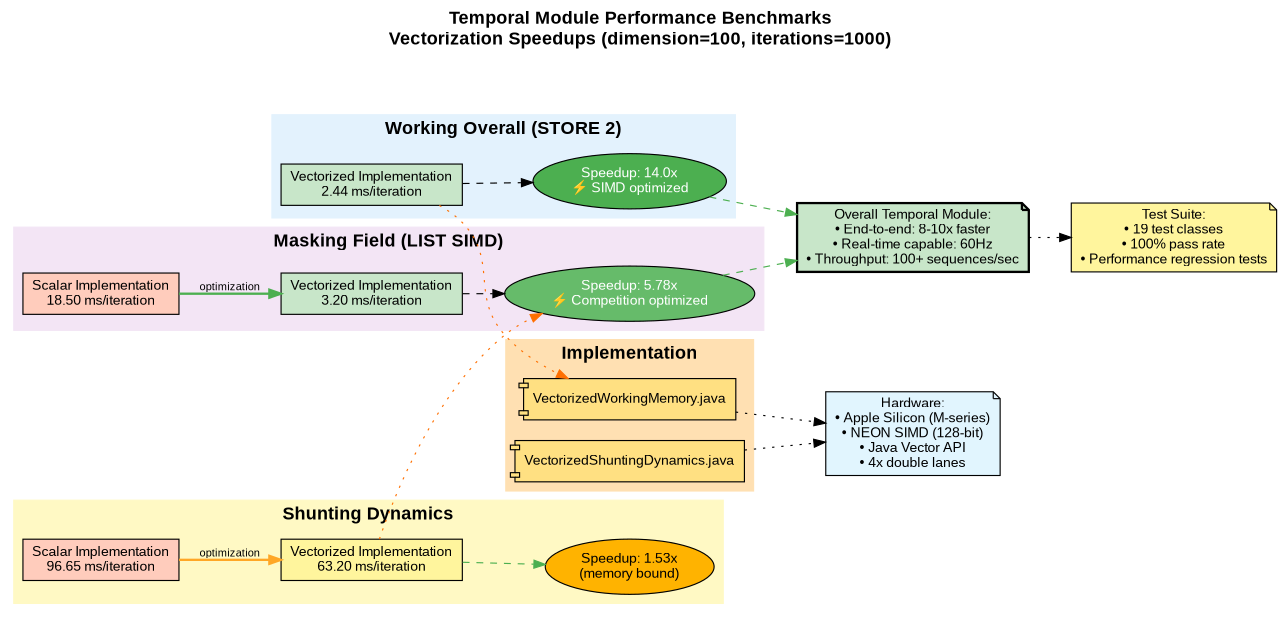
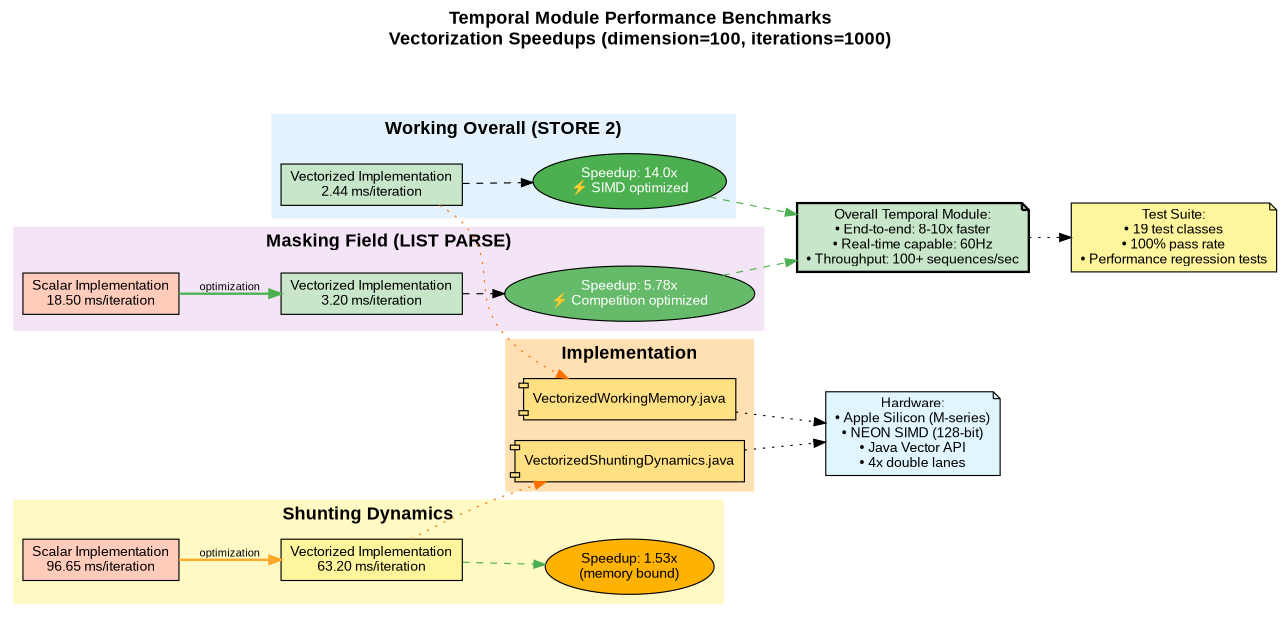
  digraph {
    bgcolor=white
    fontname="Arial Bold"
    fontsize=16
    label="Temporal Module Performance Benchmarks\nVectorization Speedups (dimension=100, iterations=1000)"
    labelloc=t
    rankdir=LR
    node [fillcolor="#C8E6C9" fontname=Arial fontsize=12 shape=box style=filled]
    edge [fontname=Arial fontsize=10 style=dashed]
    n1 [label="Vectorized Implementation\n2.44 ms/iteration"]
    n2 [fillcolor="#4CAF50" fontcolor=white label="Speedup: 14.0x\n⚡ SIMD optimized" shape=ellipse]
    n3 [fillcolor="#FFCCBC" label="Scalar Implementation\n96.65 ms/iteration"]
    n4 [fillcolor="#FFF59D" label="Vectorized Implementation\n63.20 ms/iteration"]
    n5 [fillcolor="#FFB300" label="Speedup: 1.53x\n(memory bound)" shape=ellipse]
    n6 [fillcolor="#FFCCBC" label="Scalar Implementation\n18.50 ms/iteration"]
    n7 [label="Vectorized Implementation\n3.20 ms/iteration"]
    n8 [fillcolor="#66BB6A" fontcolor=white label="Speedup: 5.78x\n⚡ Competition optimized" shape=ellipse]
    n9 [fillcolor="#FFE082" label="VectorizedWorkingMemory.java" shape=component]
    n10 [fillcolor="#FFE082" label="VectorizedShuntingDynamics.java" shape=component]
    n11 [label="Overall Temporal Module:\n• End-to-end: 8-10x faster\n• Real-time capable: 60Hz\n• Throughput: 100+ sequences/sec" penwidth=2 shape=note]
    n12 [fillcolor="#E1F5FE" label="Hardware:\n• Apple Silicon (M-series)\n• NEON SIMD (128-bit)\n• Java Vector API\n• 4x double lanes" shape=note]
    n13 [fillcolor="#FFF59D" label="Test Suite:\n• 19 test classes\n• 100% pass rate\n• Performance regression tests" shape=note]
    subgraph cluster_1 {
      color="#E3F2FD"
      label="Working Overall (STORE 2)"
      style=filled
      n1
      n2
    }
    subgraph cluster_2 {
      color="#FFF9C4"
      label="Shunting Dynamics"
      style=filled
      n3
      n4
      n5
    }
    subgraph cluster_3 {
      color="#F3E5F5"
-     label="Masking Field (LIST SIMD)"
+     label="Masking Field (LIST PARSE)"
      style=filled
      n6
      n7
      n8
    }
    subgraph cluster_4 {
      color="#FFE0B2"
      label=Implementation
      style=filled
      n9
      n10
    }
    n1 -> n2
    n1 -> n9 [color="#FF6F00" style=dotted]
    n2 -> n11 [color="#4CAF50"]
    n3 -> n4 [color="#FFA726" label=optimization penwidth=2 style=""]
    n4 -> n5 [color="#4CAF50"]
-   n4 -> n8 [color="#FF6F00" style=dotted]
+   n4 -> n10 [color="#FF6F00" style=dotted]
    n6 -> n7 [color="#4CAF50" label=optimization penwidth=2 style=""]
    n7 -> n8
    n8 -> n11 [color="#4CAF50"]
    n9 -> n12 [style=dotted]
    n10 -> n12 [style=dotted]
    n11 -> n13 [style=dotted]
  }
